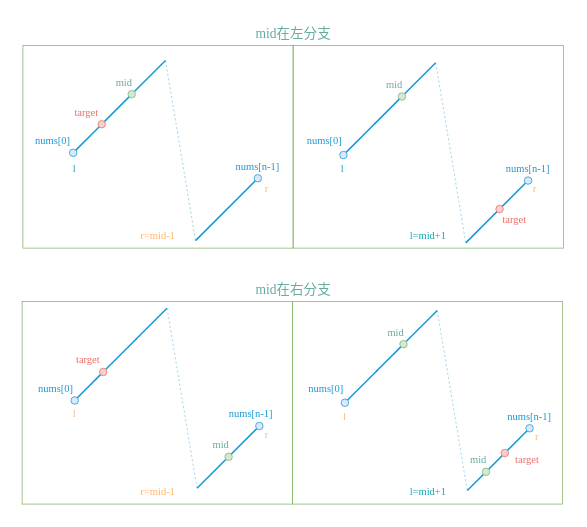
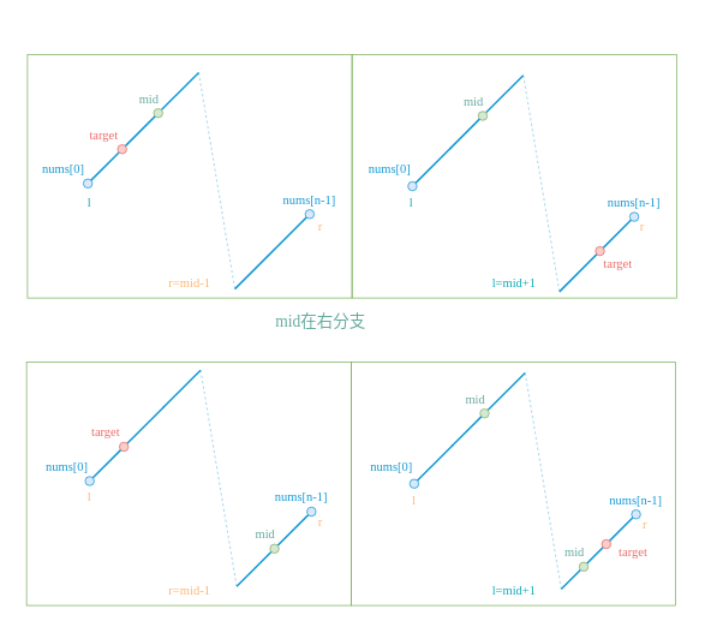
  <mxCell id="0" />
  <mxCell id="1" parent="0" />
  <mxCell id="2" value="" style="rounded=0;whiteSpace=wrap;html=1;fontSize=18;strokeColor=#82b366;fillColor=none;" vertex="1" parent="1"><mxGeometry x="30" y="60" width="360" height="270" as="geometry" /></mxCell>
  <mxCell id="3" value="" style="rounded=0;whiteSpace=wrap;html=1;fontSize=18;strokeColor=#82b366;fillColor=none;" vertex="1" parent="1"><mxGeometry x="389" y="401" width="360" height="270" as="geometry" /></mxCell>
  <mxCell id="4" value="" style="endArrow=none;html=1;rounded=0;strokeWidth=2;strokeColor=#1699D3;startArrow=none;" edge="1" parent="1" source="7"><mxGeometry width="50" height="50" relative="1" as="geometry"><mxPoint x="100" y="200" as="sourcePoint" /><mxPoint x="220" y="80" as="targetPoint" /></mxGeometry></mxCell>
  <mxCell id="5" value="" style="endArrow=none;html=1;rounded=0;strokeWidth=2;strokeColor=#1699D3;" edge="1" parent="1"><mxGeometry width="50" height="50" relative="1" as="geometry"><mxPoint x="260" y="320" as="sourcePoint" /><mxPoint x="340" y="240" as="targetPoint" /></mxGeometry></mxCell>
  <mxCell id="6" value="" style="endArrow=none;html=1;rounded=0;strokeWidth=1;strokeColor=#1699D3;dashed=1;opacity=50;" edge="1" parent="1"><mxGeometry width="50" height="50" relative="1" as="geometry"><mxPoint x="220" y="80" as="sourcePoint" /><mxPoint x="260" y="320" as="targetPoint" /></mxGeometry></mxCell>
  <mxCell id="7" value="" style="ellipse;whiteSpace=wrap;html=1;aspect=fixed;fillColor=#d5e8d4;strokeColor=#82b366;" vertex="1" parent="1"><mxGeometry x="170" y="120" width="10" height="10" as="geometry" /></mxCell>
  <mxCell id="8" value="" style="endArrow=none;html=1;rounded=0;strokeWidth=2;strokeColor=#1699D3;startArrow=none;" edge="1" parent="1" source="10" target="7"><mxGeometry width="50" height="50" relative="1" as="geometry"><mxPoint x="100" y="200" as="sourcePoint" /><mxPoint x="220" y="80" as="targetPoint" /></mxGeometry></mxCell>
  <mxCell id="9" value="&lt;font face=&quot;Monaco&quot; data-font-src=&quot;https://fonts.googleapis.com/css?family=Monaco&quot; color=&quot;#67ab9f&quot; style=&quot;font-size: 14px&quot;&gt;mid&lt;/font&gt;" style="text;html=1;strokeColor=none;fillColor=none;align=center;verticalAlign=middle;whiteSpace=wrap;rounded=0;fontColor=#1699D3;" vertex="1" parent="1"><mxGeometry x="150" y="100" width="30" height="20" as="geometry" /></mxCell>
  <mxCell id="10" value="" style="ellipse;whiteSpace=wrap;html=1;aspect=fixed;fillColor=#f8cecc;strokeColor=#EA6B66;" vertex="1" parent="1"><mxGeometry x="130" y="160" width="10" height="10" as="geometry" /></mxCell>
  <mxCell id="11" value="" style="endArrow=none;html=1;rounded=0;strokeWidth=2;strokeColor=#1699D3;startArrow=none;" edge="1" parent="1" target="10"><mxGeometry width="50" height="50" relative="1" as="geometry"><mxPoint x="98.536" y="201.464" as="sourcePoint" /><mxPoint x="171.464" y="128.536" as="targetPoint" /></mxGeometry></mxCell>
  <mxCell id="12" value="&lt;font face=&quot;Monaco&quot; data-font-src=&quot;https://fonts.googleapis.com/css?family=Monaco&quot; color=&quot;#ea6b66&quot; style=&quot;font-size: 14px&quot;&gt;target&lt;/font&gt;" style="text;html=1;strokeColor=none;fillColor=none;align=center;verticalAlign=middle;whiteSpace=wrap;rounded=0;fontColor=#1699D3;" vertex="1" parent="1"><mxGeometry x="90" y="140" width="50" height="20" as="geometry" /></mxCell>
  <mxCell id="13" value="" style="endArrow=none;html=1;rounded=0;strokeWidth=2;strokeColor=#1699D3;" edge="1" parent="1"><mxGeometry width="50" height="50" relative="1" as="geometry"><mxPoint x="100" y="200" as="sourcePoint" /><mxPoint x="98.536" y="201.464" as="targetPoint" /></mxGeometry></mxCell>
  <mxCell id="14" value="&lt;font face=&quot;Monaco&quot; data-font-src=&quot;https://fonts.googleapis.com/css?family=Monaco&quot; style=&quot;font-size: 14px&quot;&gt;nums[0]&lt;/font&gt;" style="text;html=1;strokeColor=none;fillColor=none;align=center;verticalAlign=middle;whiteSpace=wrap;rounded=0;fontColor=#1699D3;" vertex="1" parent="1"><mxGeometry x="40" y="178" width="60" height="20" as="geometry" /></mxCell>
  <mxCell id="15" value="" style="ellipse;whiteSpace=wrap;html=1;aspect=fixed;fillColor=#dae8fc;strokeColor=#1699D3;" vertex="1" parent="1"><mxGeometry x="338" y="232" width="10" height="10" as="geometry" /></mxCell>
  <mxCell id="16" value="" style="ellipse;whiteSpace=wrap;html=1;aspect=fixed;fillColor=#dae8fc;strokeColor=#1699D3;" vertex="1" parent="1"><mxGeometry x="92" y="198" width="10" height="10" as="geometry" /></mxCell>
  <mxCell id="17" value="&lt;font face=&quot;Monaco&quot; data-font-src=&quot;https://fonts.googleapis.com/css?family=Monaco&quot; style=&quot;font-size: 14px&quot;&gt;nums[n-1]&lt;/font&gt;" style="text;html=1;strokeColor=none;fillColor=none;align=center;verticalAlign=middle;whiteSpace=wrap;rounded=0;fontColor=#1699D3;" vertex="1" parent="1"><mxGeometry x="297" y="212" width="92" height="20" as="geometry" /></mxCell>
  <mxCell id="18" value="" style="endArrow=none;html=1;rounded=0;strokeWidth=2;strokeColor=#1699D3;startArrow=none;" edge="1" parent="1" source="21"><mxGeometry width="50" height="50" relative="1" as="geometry"><mxPoint x="460" y="203" as="sourcePoint" /><mxPoint x="580" y="83" as="targetPoint" /></mxGeometry></mxCell>
  <mxCell id="19" value="" style="endArrow=none;html=1;rounded=0;strokeWidth=2;strokeColor=#1699D3;" edge="1" parent="1"><mxGeometry width="50" height="50" relative="1" as="geometry"><mxPoint x="620" y="323" as="sourcePoint" /><mxPoint x="700" y="243" as="targetPoint" /></mxGeometry></mxCell>
  <mxCell id="20" value="" style="endArrow=none;html=1;rounded=0;strokeWidth=1;strokeColor=#1699D3;dashed=1;opacity=50;" edge="1" parent="1"><mxGeometry width="50" height="50" relative="1" as="geometry"><mxPoint x="580" y="83" as="sourcePoint" /><mxPoint x="620" y="323" as="targetPoint" /></mxGeometry></mxCell>
  <mxCell id="21" value="" style="ellipse;whiteSpace=wrap;html=1;aspect=fixed;fillColor=#d5e8d4;strokeColor=#82b366;" vertex="1" parent="1"><mxGeometry x="530" y="123" width="10" height="10" as="geometry" /></mxCell>
  <mxCell id="22" value="" style="endArrow=none;html=1;rounded=0;strokeWidth=2;strokeColor=#1699D3;startArrow=none;" edge="1" parent="1" target="21"><mxGeometry width="50" height="50" relative="1" as="geometry"><mxPoint x="498.536" y="164.464" as="sourcePoint" /><mxPoint x="580" y="83" as="targetPoint" /></mxGeometry></mxCell>
  <mxCell id="23" value="&lt;font face=&quot;Monaco&quot; data-font-src=&quot;https://fonts.googleapis.com/css?family=Monaco&quot; color=&quot;#67ab9f&quot; style=&quot;font-size: 14px&quot;&gt;mid&lt;/font&gt;" style="text;html=1;strokeColor=none;fillColor=none;align=center;verticalAlign=middle;whiteSpace=wrap;rounded=0;fontColor=#1699D3;" vertex="1" parent="1"><mxGeometry x="510" y="103" width="30" height="20" as="geometry" /></mxCell>
  <mxCell id="24" value="" style="endArrow=none;html=1;rounded=0;strokeWidth=2;strokeColor=#1699D3;startArrow=none;entryX=1;entryY=1;entryDx=0;entryDy=0;" edge="1" parent="1"><mxGeometry width="50" height="50" relative="1" as="geometry"><mxPoint x="458.536" y="204.464" as="sourcePoint" /><mxPoint x="500" y="163" as="targetPoint" /></mxGeometry></mxCell>
  <mxCell id="25" value="" style="endArrow=none;html=1;rounded=0;strokeWidth=2;strokeColor=#1699D3;" edge="1" parent="1"><mxGeometry width="50" height="50" relative="1" as="geometry"><mxPoint x="460" y="203" as="sourcePoint" /><mxPoint x="458.536" y="204.464" as="targetPoint" /></mxGeometry></mxCell>
  <mxCell id="26" value="&lt;font face=&quot;Monaco&quot; data-font-src=&quot;https://fonts.googleapis.com/css?family=Monaco&quot; style=&quot;font-size: 14px&quot;&gt;nums[0]&lt;/font&gt;" style="text;html=1;strokeColor=none;fillColor=none;align=center;verticalAlign=middle;whiteSpace=wrap;rounded=0;fontColor=#1699D3;" vertex="1" parent="1"><mxGeometry x="402" y="178" width="60" height="20" as="geometry" /></mxCell>
  <mxCell id="27" value="" style="ellipse;whiteSpace=wrap;html=1;aspect=fixed;fillColor=#dae8fc;strokeColor=#1699D3;" vertex="1" parent="1"><mxGeometry x="698" y="235" width="10" height="10" as="geometry" /></mxCell>
  <mxCell id="28" value="" style="ellipse;whiteSpace=wrap;html=1;aspect=fixed;fillColor=#dae8fc;strokeColor=#1699D3;" vertex="1" parent="1"><mxGeometry x="452" y="201" width="10" height="10" as="geometry" /></mxCell>
  <mxCell id="29" value="&lt;span style=&quot;font-family: &amp;#34;monaco&amp;#34; ; font-size: 14px&quot;&gt;nums[n-1]&lt;/span&gt;" style="text;html=1;strokeColor=none;fillColor=none;align=center;verticalAlign=middle;whiteSpace=wrap;rounded=0;fontColor=#1699D3;" vertex="1" parent="1"><mxGeometry x="657" y="215" width="92" height="20" as="geometry" /></mxCell>
  <mxCell id="30" value="" style="ellipse;whiteSpace=wrap;html=1;aspect=fixed;fillColor=#f8cecc;strokeColor=#EA6B66;" vertex="1" parent="1"><mxGeometry x="660" y="273" width="10" height="10" as="geometry" /></mxCell>
  <mxCell id="31" value="&lt;font face=&quot;Monaco&quot; data-font-src=&quot;https://fonts.googleapis.com/css?family=Monaco&quot; color=&quot;#ea6b66&quot; style=&quot;font-size: 14px&quot;&gt;target&lt;/font&gt;" style="text;html=1;strokeColor=none;fillColor=none;align=center;verticalAlign=middle;whiteSpace=wrap;rounded=0;fontColor=#1699D3;" vertex="1" parent="1"><mxGeometry x="660" y="283" width="50" height="20" as="geometry" /></mxCell>
- <mxCell id="32" value="&lt;font face=&quot;Monaco&quot; data-font-src=&quot;https://fonts.googleapis.com/css?family=Monaco&quot; color=&quot;#67ab9f&quot; style=&quot;font-size: 18px&quot;&gt;mid在左分支&lt;/font&gt;" style="text;html=1;strokeColor=none;fillColor=none;align=center;verticalAlign=middle;whiteSpace=wrap;rounded=0;fontColor=#1699D3;" vertex="1" parent="1"><mxGeometry x="332.5" y="30" width="115" height="30" as="geometry" /></mxCell>
  <mxCell id="33" value="" style="endArrow=none;html=1;rounded=0;strokeWidth=2;strokeColor=#1699D3;startArrow=none;" edge="1" parent="1"><mxGeometry width="50" height="50" relative="1" as="geometry"><mxPoint x="180.536" y="451.464" as="sourcePoint" /><mxPoint x="222" y="410" as="targetPoint" /></mxGeometry></mxCell>
  <mxCell id="34" value="" style="endArrow=none;html=1;rounded=0;strokeWidth=2;strokeColor=#1699D3;" edge="1" parent="1"><mxGeometry width="50" height="50" relative="1" as="geometry"><mxPoint x="262" y="650" as="sourcePoint" /><mxPoint x="342" y="570" as="targetPoint" /></mxGeometry></mxCell>
  <mxCell id="35" value="" style="endArrow=none;html=1;rounded=0;strokeWidth=1;strokeColor=#1699D3;dashed=1;opacity=50;" edge="1" parent="1"><mxGeometry width="50" height="50" relative="1" as="geometry"><mxPoint x="222" y="410" as="sourcePoint" /><mxPoint x="262" y="650" as="targetPoint" /></mxGeometry></mxCell>
  <mxCell id="36" value="" style="endArrow=none;html=1;rounded=0;strokeWidth=2;strokeColor=#1699D3;startArrow=none;" edge="1" parent="1" source="37"><mxGeometry width="50" height="50" relative="1" as="geometry"><mxPoint x="102" y="530" as="sourcePoint" /><mxPoint x="182" y="450" as="targetPoint" /></mxGeometry></mxCell>
  <mxCell id="37" value="" style="ellipse;whiteSpace=wrap;html=1;aspect=fixed;fillColor=#f8cecc;strokeColor=#EA6B66;" vertex="1" parent="1"><mxGeometry x="132" y="490" width="10" height="10" as="geometry" /></mxCell>
  <mxCell id="38" value="" style="endArrow=none;html=1;rounded=0;strokeWidth=2;strokeColor=#1699D3;startArrow=none;" edge="1" parent="1" target="37"><mxGeometry width="50" height="50" relative="1" as="geometry"><mxPoint x="100.536" y="531.464" as="sourcePoint" /><mxPoint x="173.464" y="458.536" as="targetPoint" /></mxGeometry></mxCell>
  <mxCell id="39" value="&lt;font face=&quot;Monaco&quot; data-font-src=&quot;https://fonts.googleapis.com/css?family=Monaco&quot; color=&quot;#ea6b66&quot; style=&quot;font-size: 14px&quot;&gt;target&lt;/font&gt;" style="text;html=1;strokeColor=none;fillColor=none;align=center;verticalAlign=middle;whiteSpace=wrap;rounded=0;fontColor=#1699D3;" vertex="1" parent="1"><mxGeometry x="92" y="470" width="50" height="20" as="geometry" /></mxCell>
  <mxCell id="40" value="" style="endArrow=none;html=1;rounded=0;strokeWidth=2;strokeColor=#1699D3;" edge="1" parent="1"><mxGeometry width="50" height="50" relative="1" as="geometry"><mxPoint x="102" y="530" as="sourcePoint" /><mxPoint x="100.536" y="531.464" as="targetPoint" /></mxGeometry></mxCell>
  <mxCell id="41" value="&lt;font face=&quot;Monaco&quot; data-font-src=&quot;https://fonts.googleapis.com/css?family=Monaco&quot; style=&quot;font-size: 14px&quot;&gt;nums[0]&lt;/font&gt;" style="text;html=1;strokeColor=none;fillColor=none;align=center;verticalAlign=middle;whiteSpace=wrap;rounded=0;fontColor=#1699D3;" vertex="1" parent="1"><mxGeometry x="44" y="508" width="60" height="20" as="geometry" /></mxCell>
  <mxCell id="42" value="" style="ellipse;whiteSpace=wrap;html=1;aspect=fixed;fillColor=#dae8fc;strokeColor=#1699D3;" vertex="1" parent="1"><mxGeometry x="340" y="562" width="10" height="10" as="geometry" /></mxCell>
  <mxCell id="43" value="" style="ellipse;whiteSpace=wrap;html=1;aspect=fixed;fillColor=#dae8fc;strokeColor=#1699D3;" vertex="1" parent="1"><mxGeometry x="94" y="528" width="10" height="10" as="geometry" /></mxCell>
  <mxCell id="44" value="&lt;span style=&quot;font-family: &amp;#34;monaco&amp;#34; ; font-size: 14px&quot;&gt;nums[n-1]&lt;/span&gt;" style="text;html=1;strokeColor=none;fillColor=none;align=center;verticalAlign=middle;whiteSpace=wrap;rounded=0;fontColor=#1699D3;" vertex="1" parent="1"><mxGeometry x="288" y="542" width="92" height="20" as="geometry" /></mxCell>
  <mxCell id="45" value="" style="endArrow=none;html=1;rounded=0;strokeWidth=2;strokeColor=#1699D3;startArrow=none;" edge="1" parent="1" source="48"><mxGeometry width="50" height="50" relative="1" as="geometry"><mxPoint x="462" y="533" as="sourcePoint" /><mxPoint x="582" y="413" as="targetPoint" /></mxGeometry></mxCell>
  <mxCell id="46" value="" style="endArrow=none;html=1;rounded=0;strokeWidth=2;strokeColor=#1699D3;" edge="1" parent="1"><mxGeometry width="50" height="50" relative="1" as="geometry"><mxPoint x="622" y="653" as="sourcePoint" /><mxPoint x="702" y="573" as="targetPoint" /></mxGeometry></mxCell>
  <mxCell id="47" value="" style="endArrow=none;html=1;rounded=0;strokeWidth=1;strokeColor=#1699D3;dashed=1;opacity=50;" edge="1" parent="1"><mxGeometry width="50" height="50" relative="1" as="geometry"><mxPoint x="582" y="413" as="sourcePoint" /><mxPoint x="622" y="653" as="targetPoint" /></mxGeometry></mxCell>
  <mxCell id="48" value="" style="ellipse;whiteSpace=wrap;html=1;aspect=fixed;fillColor=#d5e8d4;strokeColor=#82b366;" vertex="1" parent="1"><mxGeometry x="532" y="453" width="10" height="10" as="geometry" /></mxCell>
  <mxCell id="49" value="" style="endArrow=none;html=1;rounded=0;strokeWidth=2;strokeColor=#1699D3;startArrow=none;" edge="1" parent="1" target="48"><mxGeometry width="50" height="50" relative="1" as="geometry"><mxPoint x="500.536" y="494.464" as="sourcePoint" /><mxPoint x="582" y="413" as="targetPoint" /></mxGeometry></mxCell>
  <mxCell id="50" value="&lt;font face=&quot;Monaco&quot; data-font-src=&quot;https://fonts.googleapis.com/css?family=Monaco&quot; color=&quot;#67ab9f&quot; style=&quot;font-size: 14px&quot;&gt;mid&lt;/font&gt;" style="text;html=1;strokeColor=none;fillColor=none;align=center;verticalAlign=middle;whiteSpace=wrap;rounded=0;fontColor=#1699D3;" vertex="1" parent="1"><mxGeometry x="512" y="433" width="30" height="20" as="geometry" /></mxCell>
  <mxCell id="51" value="" style="endArrow=none;html=1;rounded=0;strokeWidth=2;strokeColor=#1699D3;startArrow=none;entryX=1;entryY=1;entryDx=0;entryDy=0;" edge="1" parent="1"><mxGeometry width="50" height="50" relative="1" as="geometry"><mxPoint x="460.536" y="534.464" as="sourcePoint" /><mxPoint x="502" y="493" as="targetPoint" /></mxGeometry></mxCell>
  <mxCell id="52" value="" style="endArrow=none;html=1;rounded=0;strokeWidth=2;strokeColor=#1699D3;" edge="1" parent="1"><mxGeometry width="50" height="50" relative="1" as="geometry"><mxPoint x="462" y="533" as="sourcePoint" /><mxPoint x="460.536" y="534.464" as="targetPoint" /></mxGeometry></mxCell>
  <mxCell id="53" value="&lt;font face=&quot;Monaco&quot; data-font-src=&quot;https://fonts.googleapis.com/css?family=Monaco&quot; style=&quot;font-size: 14px&quot;&gt;nums[0]&lt;/font&gt;" style="text;html=1;strokeColor=none;fillColor=none;align=center;verticalAlign=middle;whiteSpace=wrap;rounded=0;fontColor=#1699D3;" vertex="1" parent="1"><mxGeometry x="404" y="508" width="60" height="20" as="geometry" /></mxCell>
  <mxCell id="54" value="" style="ellipse;whiteSpace=wrap;html=1;aspect=fixed;fillColor=#dae8fc;strokeColor=#1699D3;" vertex="1" parent="1"><mxGeometry x="700" y="565" width="10" height="10" as="geometry" /></mxCell>
  <mxCell id="55" value="" style="ellipse;whiteSpace=wrap;html=1;aspect=fixed;fillColor=#dae8fc;strokeColor=#1699D3;" vertex="1" parent="1"><mxGeometry x="454" y="531" width="10" height="10" as="geometry" /></mxCell>
  <mxCell id="56" value="&lt;span style=&quot;font-family: &amp;#34;monaco&amp;#34; ; font-size: 14px&quot;&gt;nums[n-1]&lt;/span&gt;" style="text;html=1;strokeColor=none;fillColor=none;align=center;verticalAlign=middle;whiteSpace=wrap;rounded=0;fontColor=#1699D3;" vertex="1" parent="1"><mxGeometry x="659" y="545" width="92" height="20" as="geometry" /></mxCell>
  <mxCell id="57" value="" style="ellipse;whiteSpace=wrap;html=1;aspect=fixed;fillColor=#f8cecc;strokeColor=#EA6B66;" vertex="1" parent="1"><mxGeometry x="667" y="598" width="10" height="10" as="geometry" /></mxCell>
  <mxCell id="58" value="&lt;font face=&quot;Monaco&quot; data-font-src=&quot;https://fonts.googleapis.com/css?family=Monaco&quot; color=&quot;#ea6b66&quot; style=&quot;font-size: 14px&quot;&gt;target&lt;/font&gt;" style="text;html=1;strokeColor=none;fillColor=none;align=center;verticalAlign=middle;whiteSpace=wrap;rounded=0;fontColor=#1699D3;" vertex="1" parent="1"><mxGeometry x="677" y="603" width="50" height="20" as="geometry" /></mxCell>
- <mxCell id="59" value="&lt;font face=&quot;Monaco&quot; data-font-src=&quot;https://fonts.googleapis.com/css?family=Monaco&quot; color=&quot;#67ab9f&quot; style=&quot;font-size: 18px&quot;&gt;mid在右分支&lt;/font&gt;" style="text;html=1;strokeColor=none;fillColor=none;align=center;verticalAlign=middle;whiteSpace=wrap;rounded=0;fontColor=#1699D3;" vertex="1" parent="1"><mxGeometry x="332.5" y="371" width="115" height="30" as="geometry" /></mxCell>
+ <mxCell id="59" value="&lt;font face=&quot;Monaco&quot; data-font-src=&quot;https://fonts.googleapis.com/css?family=Monaco&quot; color=&quot;#67ab9f&quot; style=&quot;font-size: 18px&quot;&gt;mid在右分支&lt;/font&gt;" style="text;html=1;strokeColor=none;fillColor=none;align=center;verticalAlign=middle;whiteSpace=wrap;rounded=0;fontColor=#1699D3;" vertex="1" parent="1"><mxGeometry x="297.5" y="341" width="115" height="30" as="geometry" /></mxCell>
  <mxCell id="60" value="" style="ellipse;whiteSpace=wrap;html=1;aspect=fixed;fillColor=#d5e8d4;strokeColor=#82b366;" vertex="1" parent="1"><mxGeometry x="299" y="603" width="10" height="10" as="geometry" /></mxCell>
  <mxCell id="61" value="&lt;font face=&quot;Monaco&quot; data-font-src=&quot;https://fonts.googleapis.com/css?family=Monaco&quot; color=&quot;#67ab9f&quot; style=&quot;font-size: 14px&quot;&gt;mid&lt;/font&gt;" style="text;html=1;strokeColor=none;fillColor=none;align=center;verticalAlign=middle;whiteSpace=wrap;rounded=0;fontColor=#1699D3;" vertex="1" parent="1"><mxGeometry x="279" y="583" width="30" height="20" as="geometry" /></mxCell>
  <mxCell id="62" value="" style="ellipse;whiteSpace=wrap;html=1;aspect=fixed;fillColor=#d5e8d4;strokeColor=#82b366;" vertex="1" parent="1"><mxGeometry x="642" y="623" width="10" height="10" as="geometry" /></mxCell>
  <mxCell id="63" value="&lt;font face=&quot;Monaco&quot; data-font-src=&quot;https://fonts.googleapis.com/css?family=Monaco&quot; color=&quot;#67ab9f&quot; style=&quot;font-size: 14px&quot;&gt;mid&lt;/font&gt;" style="text;html=1;strokeColor=none;fillColor=none;align=center;verticalAlign=middle;whiteSpace=wrap;rounded=0;fontColor=#1699D3;" vertex="1" parent="1"><mxGeometry x="622" y="603" width="30" height="20" as="geometry" /></mxCell>
  <mxCell id="64" value="" style="rounded=0;whiteSpace=wrap;html=1;fontSize=18;strokeColor=#82b366;fillColor=none;" vertex="1" parent="1"><mxGeometry x="390" y="60" width="360" height="270" as="geometry" /></mxCell>
  <mxCell id="65" value="" style="rounded=0;whiteSpace=wrap;html=1;fontSize=18;strokeColor=#82b366;fillColor=none;" vertex="1" parent="1"><mxGeometry x="29" y="401" width="360" height="270" as="geometry" /></mxCell>
  <mxCell id="66" value="&lt;font face=&quot;Monaco&quot; data-font-src=&quot;https://fonts.googleapis.com/css?family=Monaco&quot; style=&quot;font-size: 14px&quot; color=&quot;#12aab5&quot;&gt;l&lt;/font&gt;" style="text;html=1;strokeColor=none;fillColor=none;align=center;verticalAlign=middle;whiteSpace=wrap;rounded=0;fontColor=#1699D3;" vertex="1" parent="1"><mxGeometry x="84" y="215" width="30" height="20" as="geometry" /></mxCell>
  <mxCell id="67" value="&lt;font face=&quot;Monaco&quot; data-font-src=&quot;https://fonts.googleapis.com/css?family=Monaco&quot; style=&quot;font-size: 14px&quot; color=&quot;#ffb570&quot;&gt;r&lt;/font&gt;" style="text;html=1;strokeColor=none;fillColor=none;align=center;verticalAlign=middle;whiteSpace=wrap;rounded=0;fontColor=#1699D3;" vertex="1" parent="1"><mxGeometry x="340" y="242" width="30" height="20" as="geometry" /></mxCell>
  <mxCell id="68" value="&lt;font face=&quot;Monaco&quot; data-font-src=&quot;https://fonts.googleapis.com/css?family=Monaco&quot; style=&quot;font-size: 14px&quot; color=&quot;#12aab5&quot;&gt;l&lt;/font&gt;" style="text;html=1;strokeColor=none;fillColor=none;align=center;verticalAlign=middle;whiteSpace=wrap;rounded=0;fontColor=#1699D3;" vertex="1" parent="1"><mxGeometry x="441" y="215" width="30" height="20" as="geometry" /></mxCell>
  <mxCell id="69" value="&lt;font face=&quot;Monaco&quot; data-font-src=&quot;https://fonts.googleapis.com/css?family=Monaco&quot; style=&quot;font-size: 14px&quot; color=&quot;#ffb570&quot;&gt;r&lt;/font&gt;" style="text;html=1;strokeColor=none;fillColor=none;align=center;verticalAlign=middle;whiteSpace=wrap;rounded=0;fontColor=#1699D3;" vertex="1" parent="1"><mxGeometry x="697" y="242" width="30" height="20" as="geometry" /></mxCell>
  <mxCell id="70" value="&lt;font face=&quot;Monaco&quot; data-font-src=&quot;https://fonts.googleapis.com/css?family=Monaco&quot; style=&quot;font-size: 14px&quot; color=&quot;#ffb570&quot;&gt;l&lt;/font&gt;" style="text;html=1;strokeColor=none;fillColor=none;align=center;verticalAlign=middle;whiteSpace=wrap;rounded=0;fontColor=#1699D3;" vertex="1" parent="1"><mxGeometry x="84" y="542" width="30" height="20" as="geometry" /></mxCell>
  <mxCell id="71" value="&lt;font face=&quot;Monaco&quot; data-font-src=&quot;https://fonts.googleapis.com/css?family=Monaco&quot; style=&quot;font-size: 14px&quot; color=&quot;#ffb570&quot;&gt;r&lt;/font&gt;" style="text;html=1;strokeColor=none;fillColor=none;align=center;verticalAlign=middle;whiteSpace=wrap;rounded=0;fontColor=#1699D3;" vertex="1" parent="1"><mxGeometry x="340" y="569" width="30" height="20" as="geometry" /></mxCell>
  <mxCell id="72" value="&lt;font face=&quot;Monaco&quot; data-font-src=&quot;https://fonts.googleapis.com/css?family=Monaco&quot; style=&quot;font-size: 14px&quot; color=&quot;#ffb570&quot;&gt;l&lt;/font&gt;" style="text;html=1;strokeColor=none;fillColor=none;align=center;verticalAlign=middle;whiteSpace=wrap;rounded=0;fontColor=#1699D3;" vertex="1" parent="1"><mxGeometry x="444" y="545" width="30" height="20" as="geometry" /></mxCell>
  <mxCell id="73" value="&lt;font face=&quot;Monaco&quot; data-font-src=&quot;https://fonts.googleapis.com/css?family=Monaco&quot; style=&quot;font-size: 14px&quot; color=&quot;#ffb570&quot;&gt;r&lt;/font&gt;" style="text;html=1;strokeColor=none;fillColor=none;align=center;verticalAlign=middle;whiteSpace=wrap;rounded=0;fontColor=#1699D3;" vertex="1" parent="1"><mxGeometry x="700" y="572" width="30" height="20" as="geometry" /></mxCell>
  <mxCell id="74" value="&lt;font face=&quot;Monaco&quot; data-font-src=&quot;https://fonts.googleapis.com/css?family=Monaco&quot; style=&quot;font-size: 14px&quot; color=&quot;#ffb570&quot;&gt;r=mid-1&lt;/font&gt;" style="text;html=1;strokeColor=none;fillColor=none;align=center;verticalAlign=middle;whiteSpace=wrap;rounded=0;fontColor=#1699D3;" vertex="1" parent="1"><mxGeometry x="173" y="300" width="74" height="30" as="geometry" /></mxCell>
  <mxCell id="75" value="&lt;span style=&quot;color: rgb(18 , 170 , 181) ; font-family: &amp;#34;monaco&amp;#34; ; font-size: 14px&quot;&gt;l=mid+1&lt;/span&gt;" style="text;html=1;strokeColor=none;fillColor=none;align=center;verticalAlign=middle;whiteSpace=wrap;rounded=0;fontColor=#1699D3;" vertex="1" parent="1"><mxGeometry x="533" y="300" width="74" height="30" as="geometry" /></mxCell>
  <mxCell id="76" value="&lt;span style=&quot;color: rgb(18 , 170 , 181) ; font-family: &amp;#34;monaco&amp;#34; ; font-size: 14px&quot;&gt;l=mid+1&lt;/span&gt;" style="text;html=1;strokeColor=none;fillColor=none;align=center;verticalAlign=middle;whiteSpace=wrap;rounded=0;fontColor=#1699D3;" vertex="1" parent="1"><mxGeometry x="533" y="641" width="74" height="30" as="geometry" /></mxCell>
  <mxCell id="77" value="&lt;font face=&quot;Monaco&quot; data-font-src=&quot;https://fonts.googleapis.com/css?family=Monaco&quot; style=&quot;font-size: 14px&quot; color=&quot;#ffb570&quot;&gt;r=mid-1&lt;/font&gt;" style="text;html=1;strokeColor=none;fillColor=none;align=center;verticalAlign=middle;whiteSpace=wrap;rounded=0;fontColor=#1699D3;" vertex="1" parent="1"><mxGeometry x="173" y="641" width="74" height="30" as="geometry" /></mxCell>
  <mxCell id="78" value="" style="rounded=0;whiteSpace=wrap;html=1;fontSize=18;fontColor=#12AAB5;strokeColor=none;fillColor=none;" vertex="1" parent="1"><mxGeometry x="20" y="20" width="740" height="660" as="geometry" /></mxCell>
